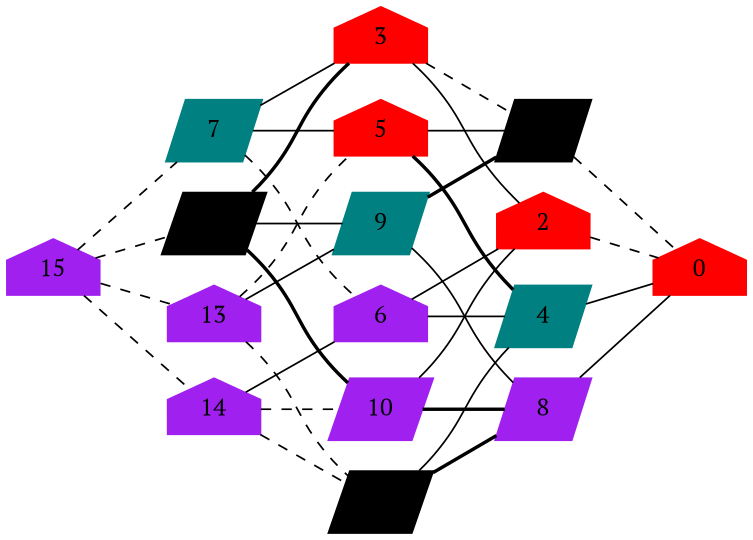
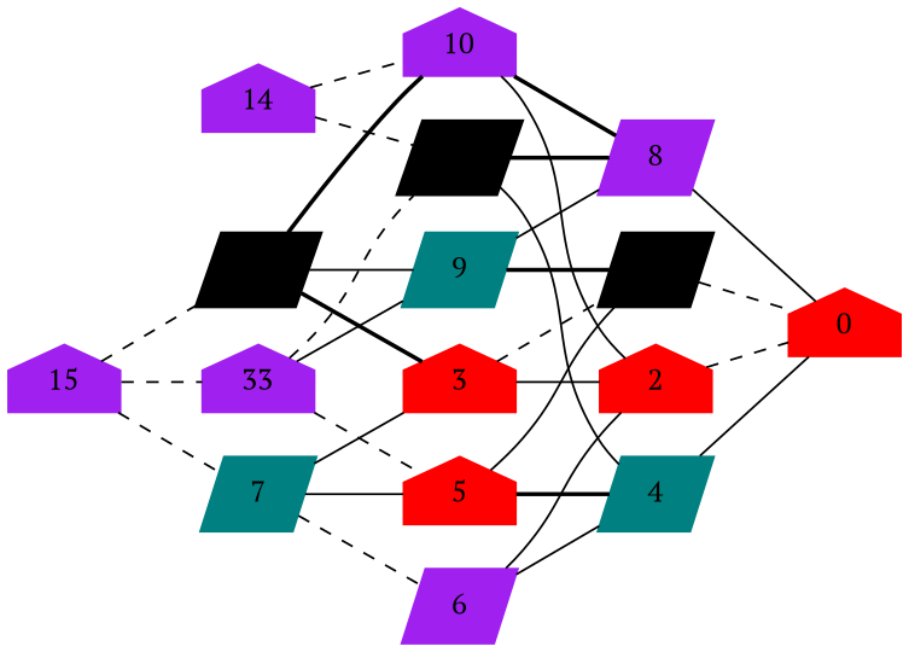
  digraph {
    fontname="PT Serif"
    rankdir=LR
    node [color=purple fontname="PT Serif" shape=house style=filled]
    edge [dir=none fontname="PT Serif" style=solid]
    0 [color=red]
    1 [color=black shape=parallelogram]
    2 [color=red]
    3 [color=red]
    4 [color=teal shape=parallelogram]
    5 [color=red]
-   6
+   6 [shape=parallelogram]
    7 [color=teal shape=parallelogram]
    8 [shape=parallelogram]
    9 [color=teal shape=parallelogram]
-   10 [shape=parallelogram]
+   10
    11 [color=black shape=parallelogram]
    12 [color=black shape=parallelogram]
-   13
+   13 [label=33]
    14
    15
    1 -> 0 [style=dashed]
    2 -> 0 [style=dashed]
    3 -> 1 [style=dashed]
    3 -> 2
    4 -> 0
    5 -> 1
    5 -> 4 [style=bold]
    6 -> 2
    6 -> 4
    7 -> 3
    7 -> 5
    7 -> 6 [style=dashed]
    8 -> 0
    9 -> 1 [style=bold]
    9 -> 8
    10 -> 2
    10 -> 8 [style=bold]
    11 -> 3 [style=bold]
    11 -> 9
    11 -> 10 [style=bold]
    12 -> 4
    12 -> 8 [style=bold]
    13 -> 5 [style=dashed]
    13 -> 9
    13 -> 12 [style=dashed]
-   14 -> 6
    14 -> 10 [style=dashed]
    14 -> 12 [style=dashed]
    15 -> 7 [style=dashed]
    15 -> 11 [style=dashed]
    15 -> 13 [style=dashed]
-   15 -> 14 [style=dashed]
  }
